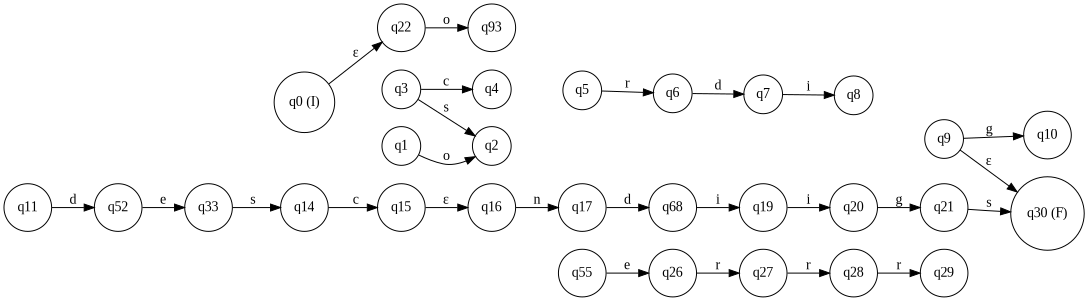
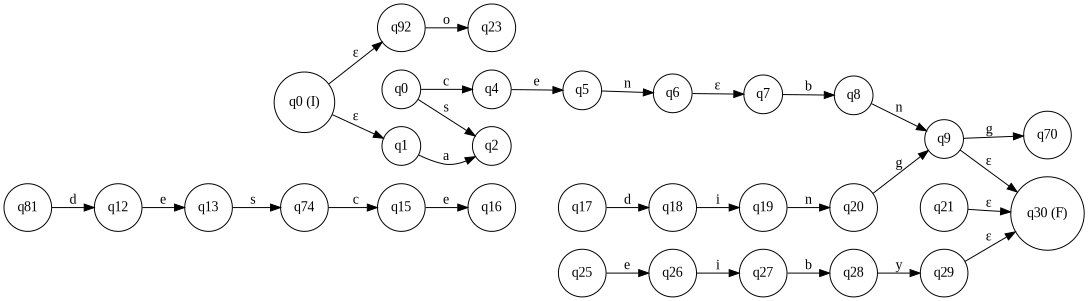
  digraph {
    fontname="Liberation Serif"
    rankdir=LR
    node [fontname="Liberation Serif" shape=circle]
    edge [fontname="Liberation Serif"]
    n1 [label="q0 (I)"]
    n2 [label=q1]
-   n3 [label=q22]
+   n3 [label=q92]
    n4 [label=q2]
-   n5 [label=q11]
-   n6 [label=q52]
-   n7 [label=q93]
-   n8 [label=q3]
+   n5 [label=q81]
+   n6 [label=q12]
+   n7 [label=q23]
+   n8 [label=q0]
    n9 [label=q4]
    n10 [label=q5]
    n11 [label=q6]
    n12 [label=q7]
    n13 [label=q8]
    n14 [label=q9]
-   n15 [label=q10]
+   n15 [label=q70]
    n16 [label="q30 (F)"]
-   n17 [label=q33]
-   n18 [label=q14]
+   n17 [label=q13]
+   n18 [label=q74]
    n19 [label=q15]
    n20 [label=q16]
    n21 [label=q17]
-   n22 [label=q68]
+   n22 [label=q18]
    n23 [label=q19]
    n24 [label=q20]
    n25 [label=q21]
-   n26 [label=q55]
+   n26 [label=q25]
    n27 [label=q26]
    n28 [label=q27]
    n29 [label=q28]
    n30 [label=q29]
+   n1 -> n2 [label="ε"]
    n1 -> n3 [label="ε"]
-   n2 -> n4 [label=o]
+   n2 -> n4 [label=a]
    n3 -> n7 [label=o]
    n5 -> n6 [label=d]
    n6 -> n17 [label=e]
    n8 -> n4 [label=s]
    n8 -> n9 [label=c]
-   n10 -> n11 [label=r]
-   n11 -> n12 [label=d]
-   n12 -> n13 [label=i]
+   n9 -> n10 [label=e]
+   n10 -> n11 [label=n]
+   n11 -> n12 [label="ε"]
+   n12 -> n13 [label=b]
+   n13 -> n14 [label=n]
    n14 -> n15 [label=g]
    n14 -> n16 [label="ε"]
    n17 -> n18 [label=s]
    n18 -> n19 [label=c]
-   n19 -> n20 [label="ε"]
-   n20 -> n21 [label=n]
+   n19 -> n20 [label=e]
    n21 -> n22 [label=d]
    n22 -> n23 [label=i]
-   n23 -> n24 [label=i]
-   n24 -> n25 [label=g]
-   n25 -> n16 [label=s]
+   n23 -> n24 [label=n]
+   n24 -> n14 [label=g]
+   n25 -> n16 [label="ε"]
    n26 -> n27 [label=e]
-   n27 -> n28 [label=r]
-   n28 -> n29 [label=r]
-   n29 -> n30 [label=r]
+   n27 -> n28 [label=i]
+   n28 -> n29 [label=b]
+   n29 -> n30 [label=y]
+   n30 -> n16 [label="ε"]
  }
